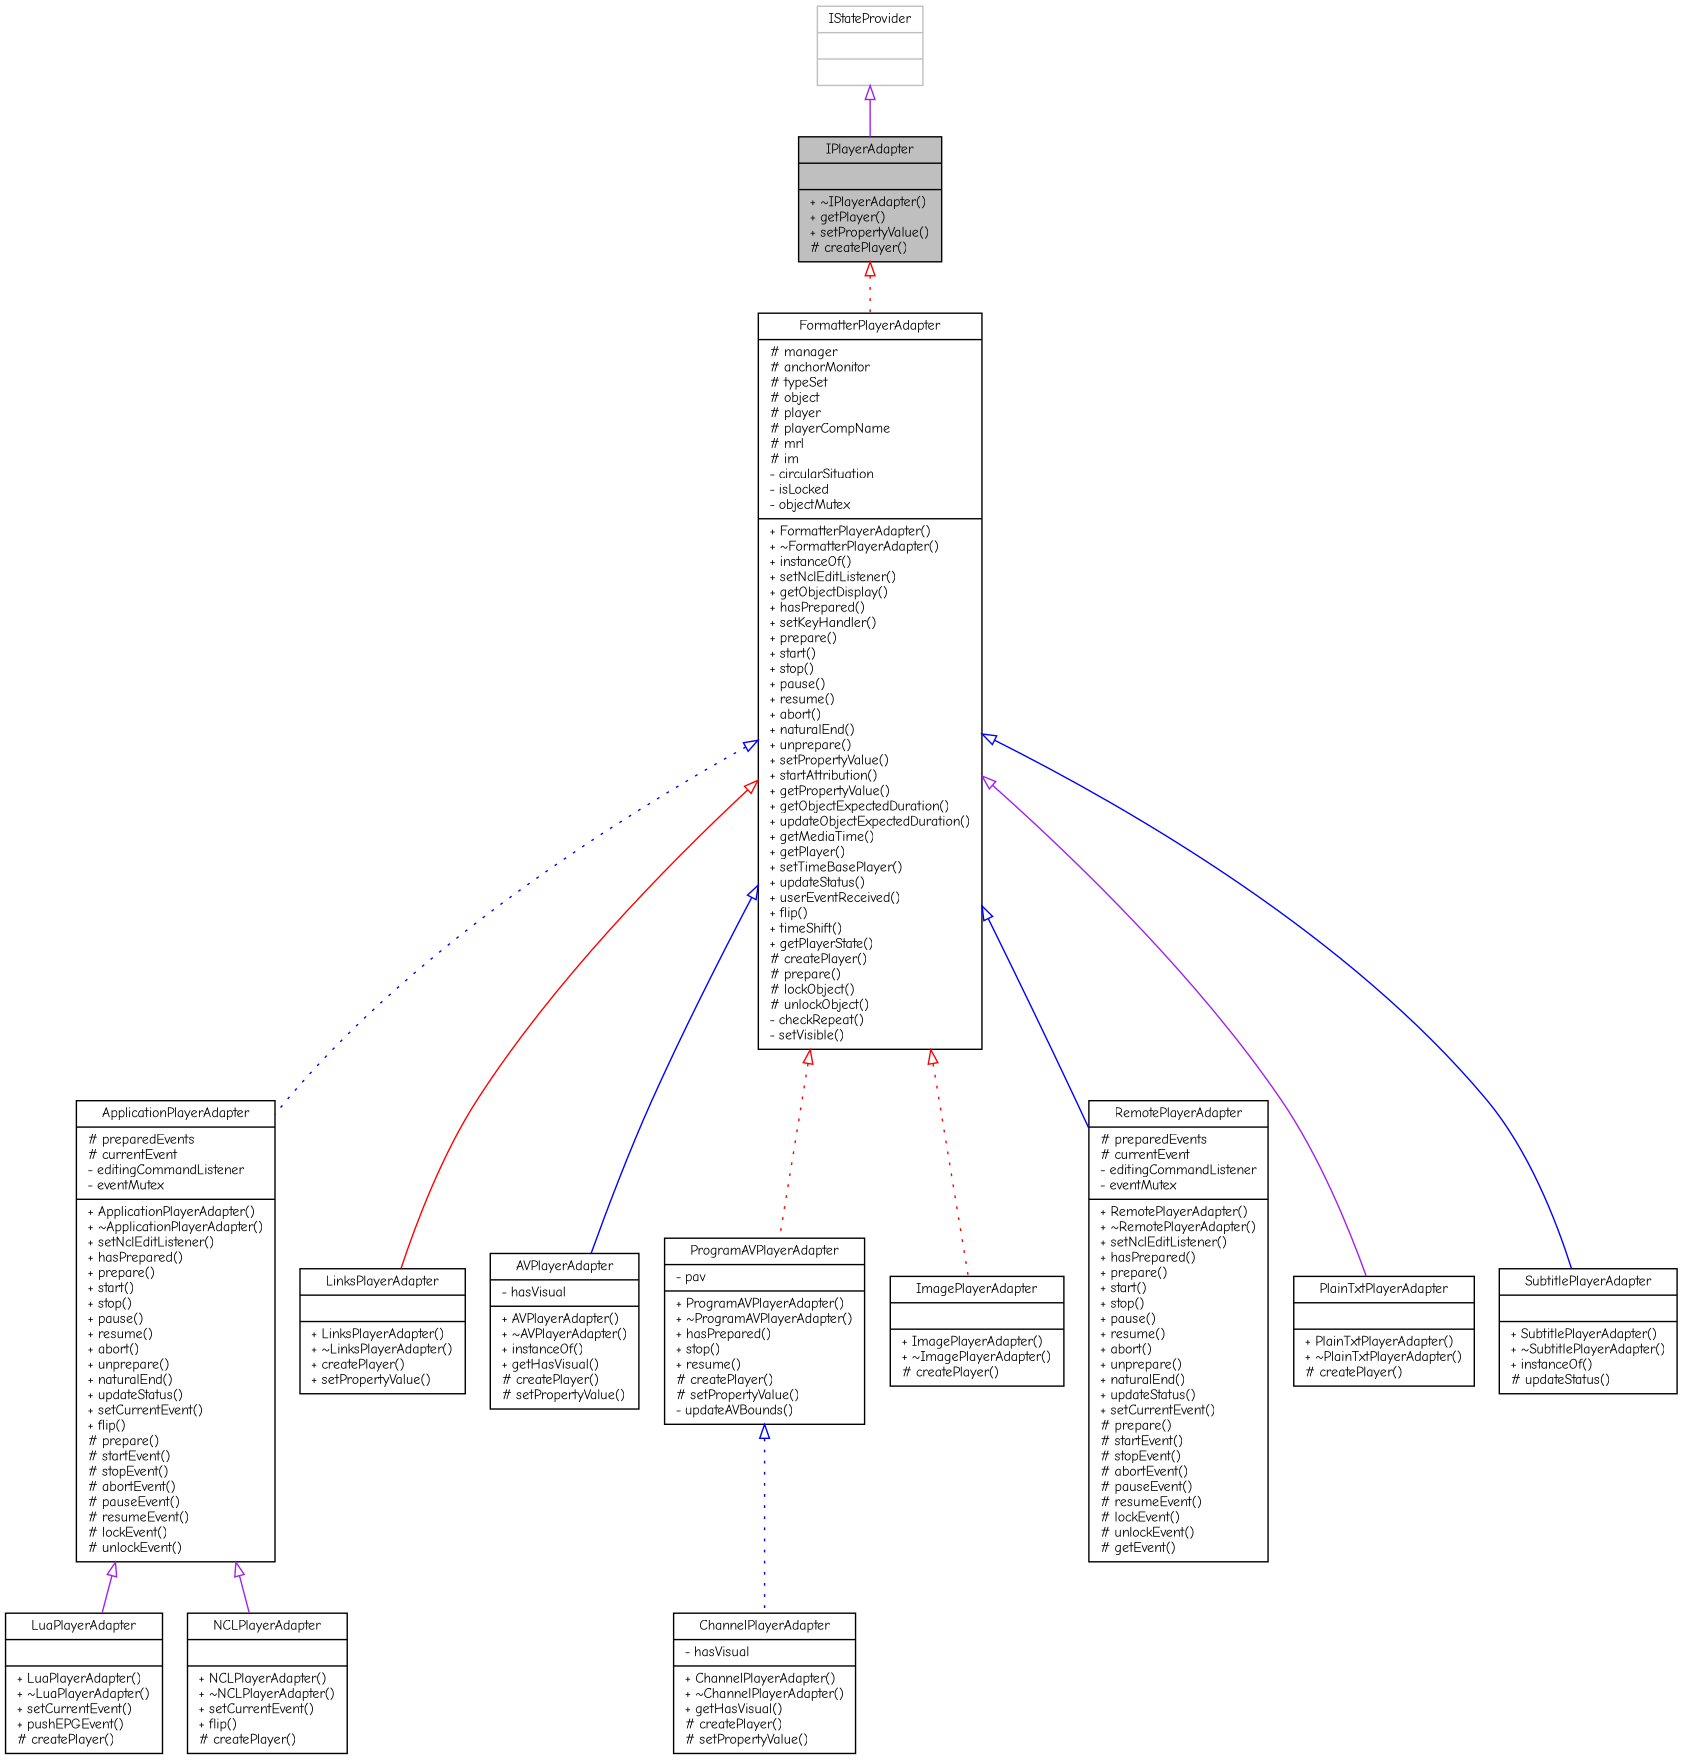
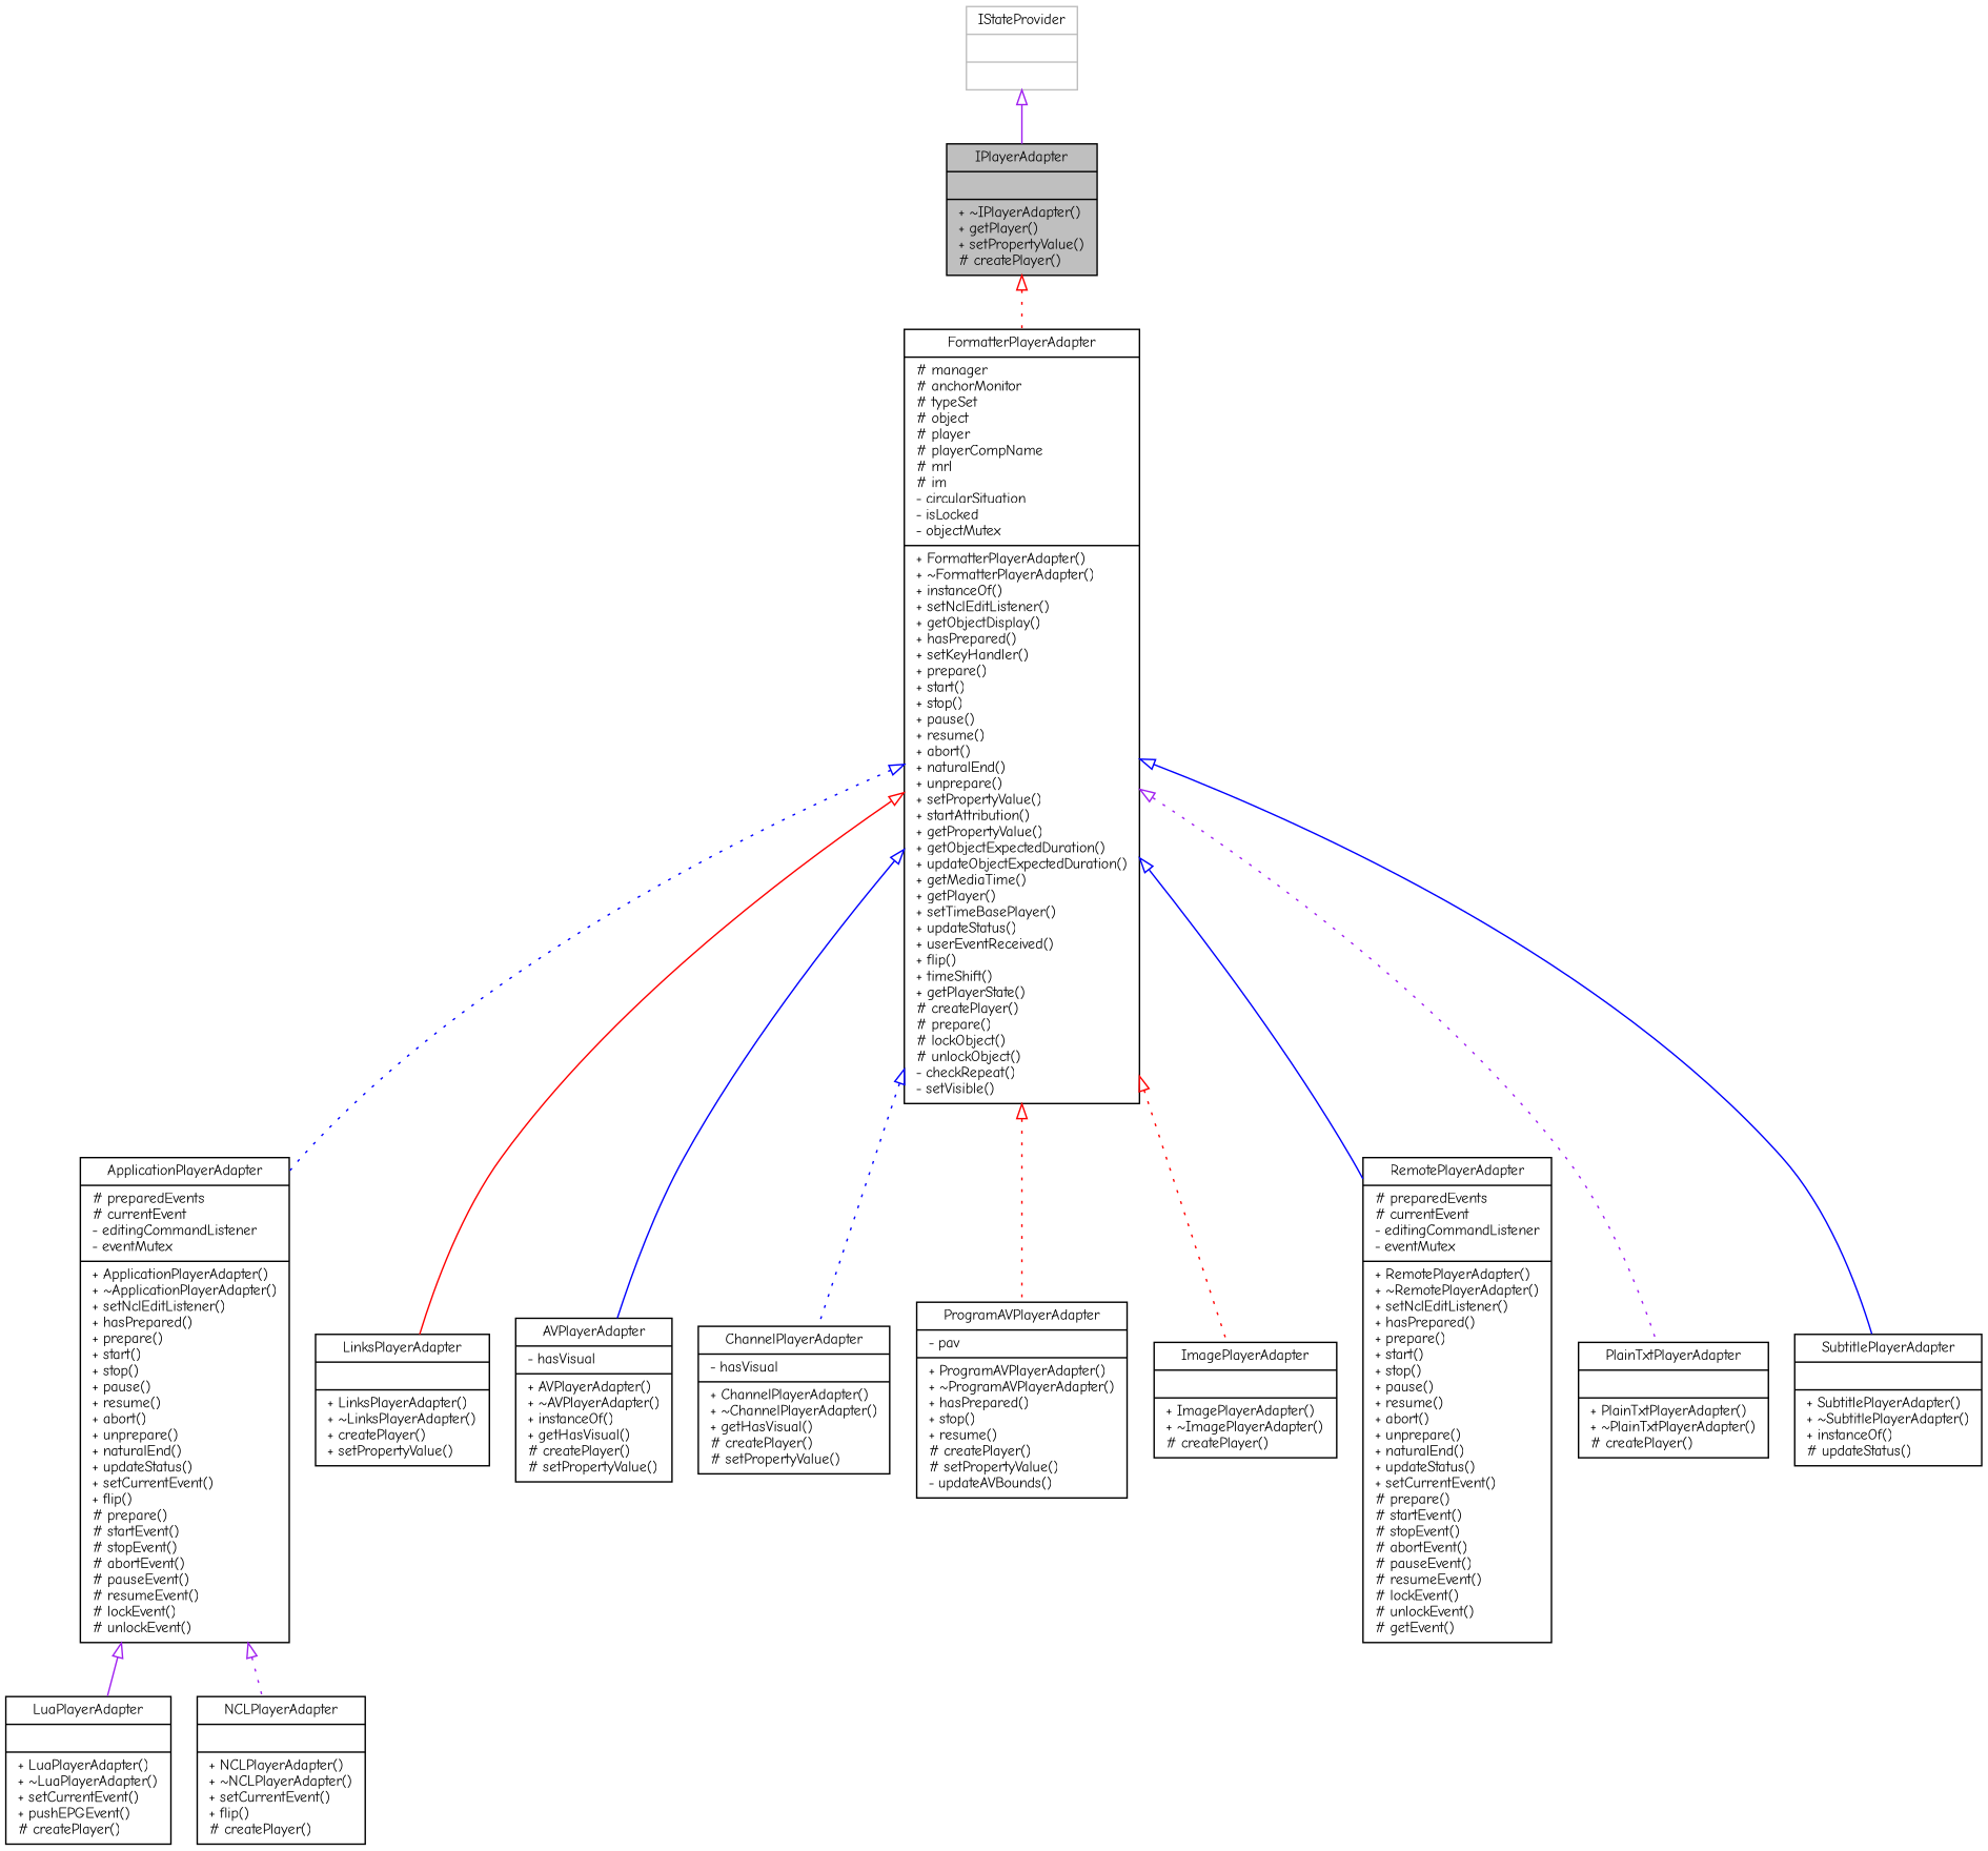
  digraph {
    fontname="Comic Neue"
    node [color=black fillcolor=white fontname="Comic Neue" fontsize=10 shape=record style=filled]
    edge [arrowtail=empty color=blue dir=back fontname="Comic Neue" fontsize=10 labelfontname="FreeSans.ttf" labelfontsize=10 style=dotted]
    n1 [fillcolor=grey75 fontcolor=black height=0.2 label="{IPlayerAdapter\n||+ ~IPlayerAdapter()\l+ getPlayer()\l+ setPropertyValue()\l# createPlayer()\l}" width=0.4]
    n2 [height=0.2 label="{FormatterPlayerAdapter\n|# manager\l# anchorMonitor\l# typeSet\l# object\l# player\l# playerCompName\l# mrl\l# im\l- circularSituation\l- isLocked\l- objectMutex\l|+ FormatterPlayerAdapter()\l+ ~FormatterPlayerAdapter()\l+ instanceOf()\l+ setNclEditListener()\l+ getObjectDisplay()\l+ hasPrepared()\l+ setKeyHandler()\l+ prepare()\l+ start()\l+ stop()\l+ pause()\l+ resume()\l+ abort()\l+ naturalEnd()\l+ unprepare()\l+ setPropertyValue()\l+ startAttribution()\l+ getPropertyValue()\l+ getObjectExpectedDuration()\l+ updateObjectExpectedDuration()\l+ getMediaTime()\l+ getPlayer()\l+ setTimeBasePlayer()\l+ updateStatus()\l+ userEventReceived()\l+ flip()\l+ timeShift()\l+ getPlayerState()\l# createPlayer()\l# prepare()\l# lockObject()\l# unlockObject()\l- checkRepeat()\l- setVisible()\l}" width=0.4]
    n3 [height=0.2 label="{ApplicationPlayerAdapter\n|# preparedEvents\l# currentEvent\l- editingCommandListener\l- eventMutex\l|+ ApplicationPlayerAdapter()\l+ ~ApplicationPlayerAdapter()\l+ setNclEditListener()\l+ hasPrepared()\l+ prepare()\l+ start()\l+ stop()\l+ pause()\l+ resume()\l+ abort()\l+ unprepare()\l+ naturalEnd()\l+ updateStatus()\l+ setCurrentEvent()\l+ flip()\l# prepare()\l# startEvent()\l# stopEvent()\l# abortEvent()\l# pauseEvent()\l# resumeEvent()\l# lockEvent()\l# unlockEvent()\l}" width=0.4]
    n4 [height=0.2 label="{LinksPlayerAdapter\n||+ LinksPlayerAdapter()\l+ ~LinksPlayerAdapter()\l+ createPlayer()\l+ setPropertyValue()\l}" width=0.4]
    n5 [height=0.2 label="{AVPlayerAdapter\n|- hasVisual\l|+ AVPlayerAdapter()\l+ ~AVPlayerAdapter()\l+ instanceOf()\l+ getHasVisual()\l# createPlayer()\l# setPropertyValue()\l}" width=0.4]
    n6 [height=0.2 label="{ChannelPlayerAdapter\n|- hasVisual\l|+ ChannelPlayerAdapter()\l+ ~ChannelPlayerAdapter()\l+ getHasVisual()\l# createPlayer()\l# setPropertyValue()\l}" width=0.4]
    n7 [height=0.2 label="{ProgramAVPlayerAdapter\n|- pav\l|+ ProgramAVPlayerAdapter()\l+ ~ProgramAVPlayerAdapter()\l+ hasPrepared()\l+ stop()\l+ resume()\l# createPlayer()\l# setPropertyValue()\l- updateAVBounds()\l}" width=0.4]
    n8 [height=0.2 label="{ImagePlayerAdapter\n||+ ImagePlayerAdapter()\l+ ~ImagePlayerAdapter()\l# createPlayer()\l}" width=0.4]
    n9 [height=0.2 label="{RemotePlayerAdapter\n|# preparedEvents\l# currentEvent\l- editingCommandListener\l- eventMutex\l|+ RemotePlayerAdapter()\l+ ~RemotePlayerAdapter()\l+ setNclEditListener()\l+ hasPrepared()\l+ prepare()\l+ start()\l+ stop()\l+ pause()\l+ resume()\l+ abort()\l+ unprepare()\l+ naturalEnd()\l+ updateStatus()\l+ setCurrentEvent()\l# prepare()\l# startEvent()\l# stopEvent()\l# abortEvent()\l# pauseEvent()\l# resumeEvent()\l# lockEvent()\l# unlockEvent()\l# getEvent()\l}" width=0.4]
    n10 [height=0.2 label="{PlainTxtPlayerAdapter\n||+ PlainTxtPlayerAdapter()\l+ ~PlainTxtPlayerAdapter()\l# createPlayer()\l}" width=0.4]
    n11 [height=0.2 label="{SubtitlePlayerAdapter\n||+ SubtitlePlayerAdapter()\l+ ~SubtitlePlayerAdapter()\l+ instanceOf()\l# updateStatus()\l}" width=0.4]
    n12 [color=grey75 height=0.2 label="{IStateProvider\n||}" width=0.4]
    n13 [height=0.2 label="{LuaPlayerAdapter\n||+ LuaPlayerAdapter()\l+ ~LuaPlayerAdapter()\l+ setCurrentEvent()\l+ pushEPGEvent()\l# createPlayer()\l}" width=0.4]
    n14 [height=0.2 label="{NCLPlayerAdapter\n||+ NCLPlayerAdapter()\l+ ~NCLPlayerAdapter()\l+ setCurrentEvent()\l+ flip()\l# createPlayer()\l}" width=0.4]
    n1 -> n2 [color=red]
    n2 -> n3
    n2 -> n4 [color=red style=solid]
    n2 -> n5 [style=solid]
-   n7 -> n6
+   n2 -> n6
    n2 -> n7 [color=red]
    n2 -> n8 [color=red]
    n2 -> n9 [style=solid]
-   n2 -> n10 [color=purple style=solid]
+   n2 -> n10 [color=purple]
    n2 -> n11 [style=solid]
    n3 -> n13 [color=purple style=solid]
-   n3 -> n14 [color=purple style=solid]
+   n3 -> n14 [color=purple]
    n12 -> n1 [color=purple style=solid]
  }
